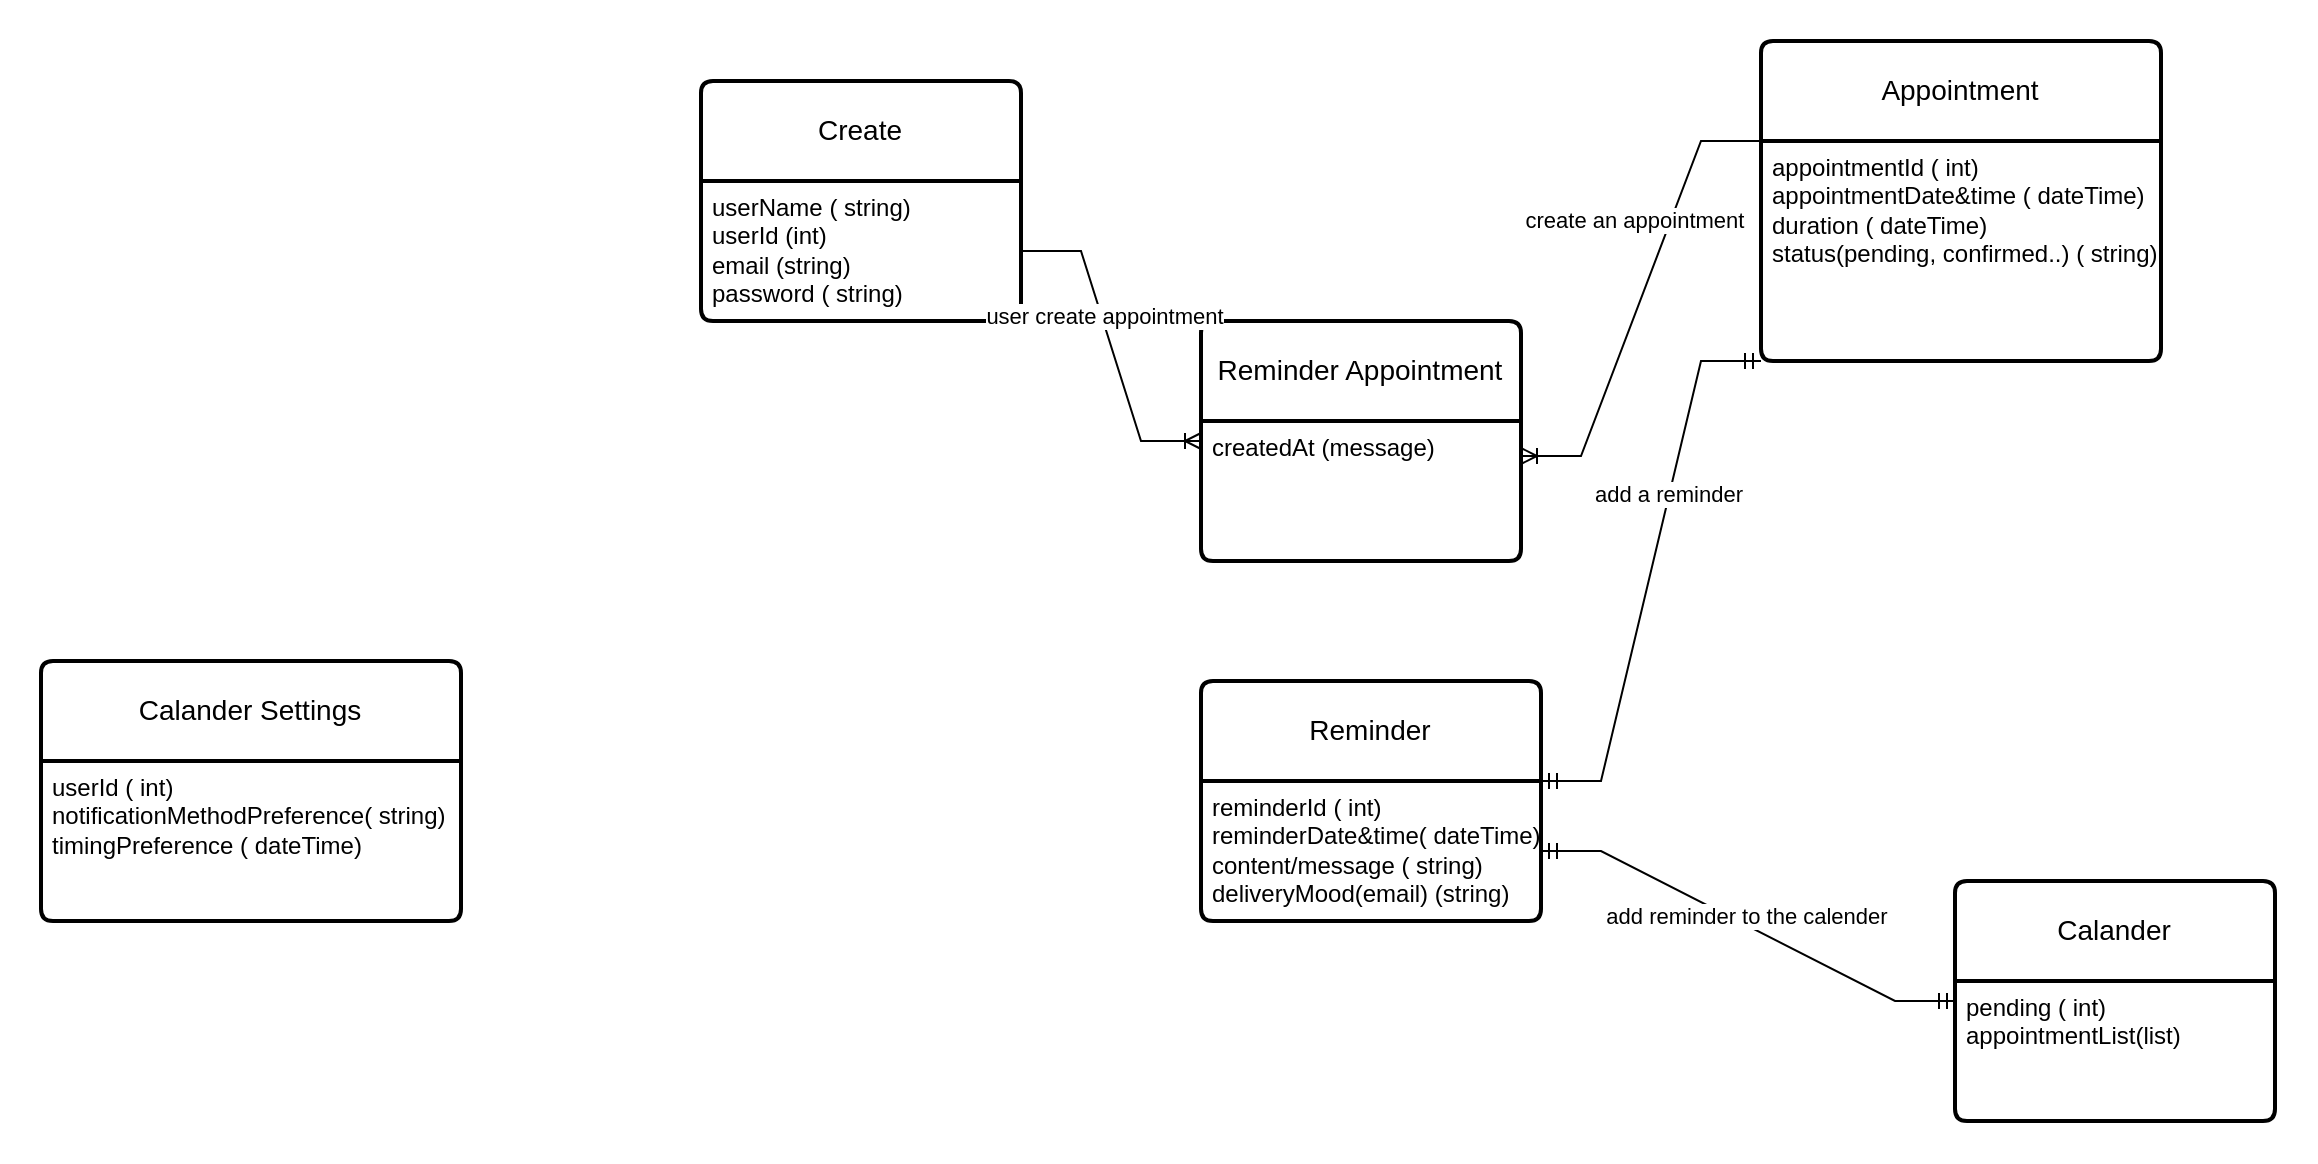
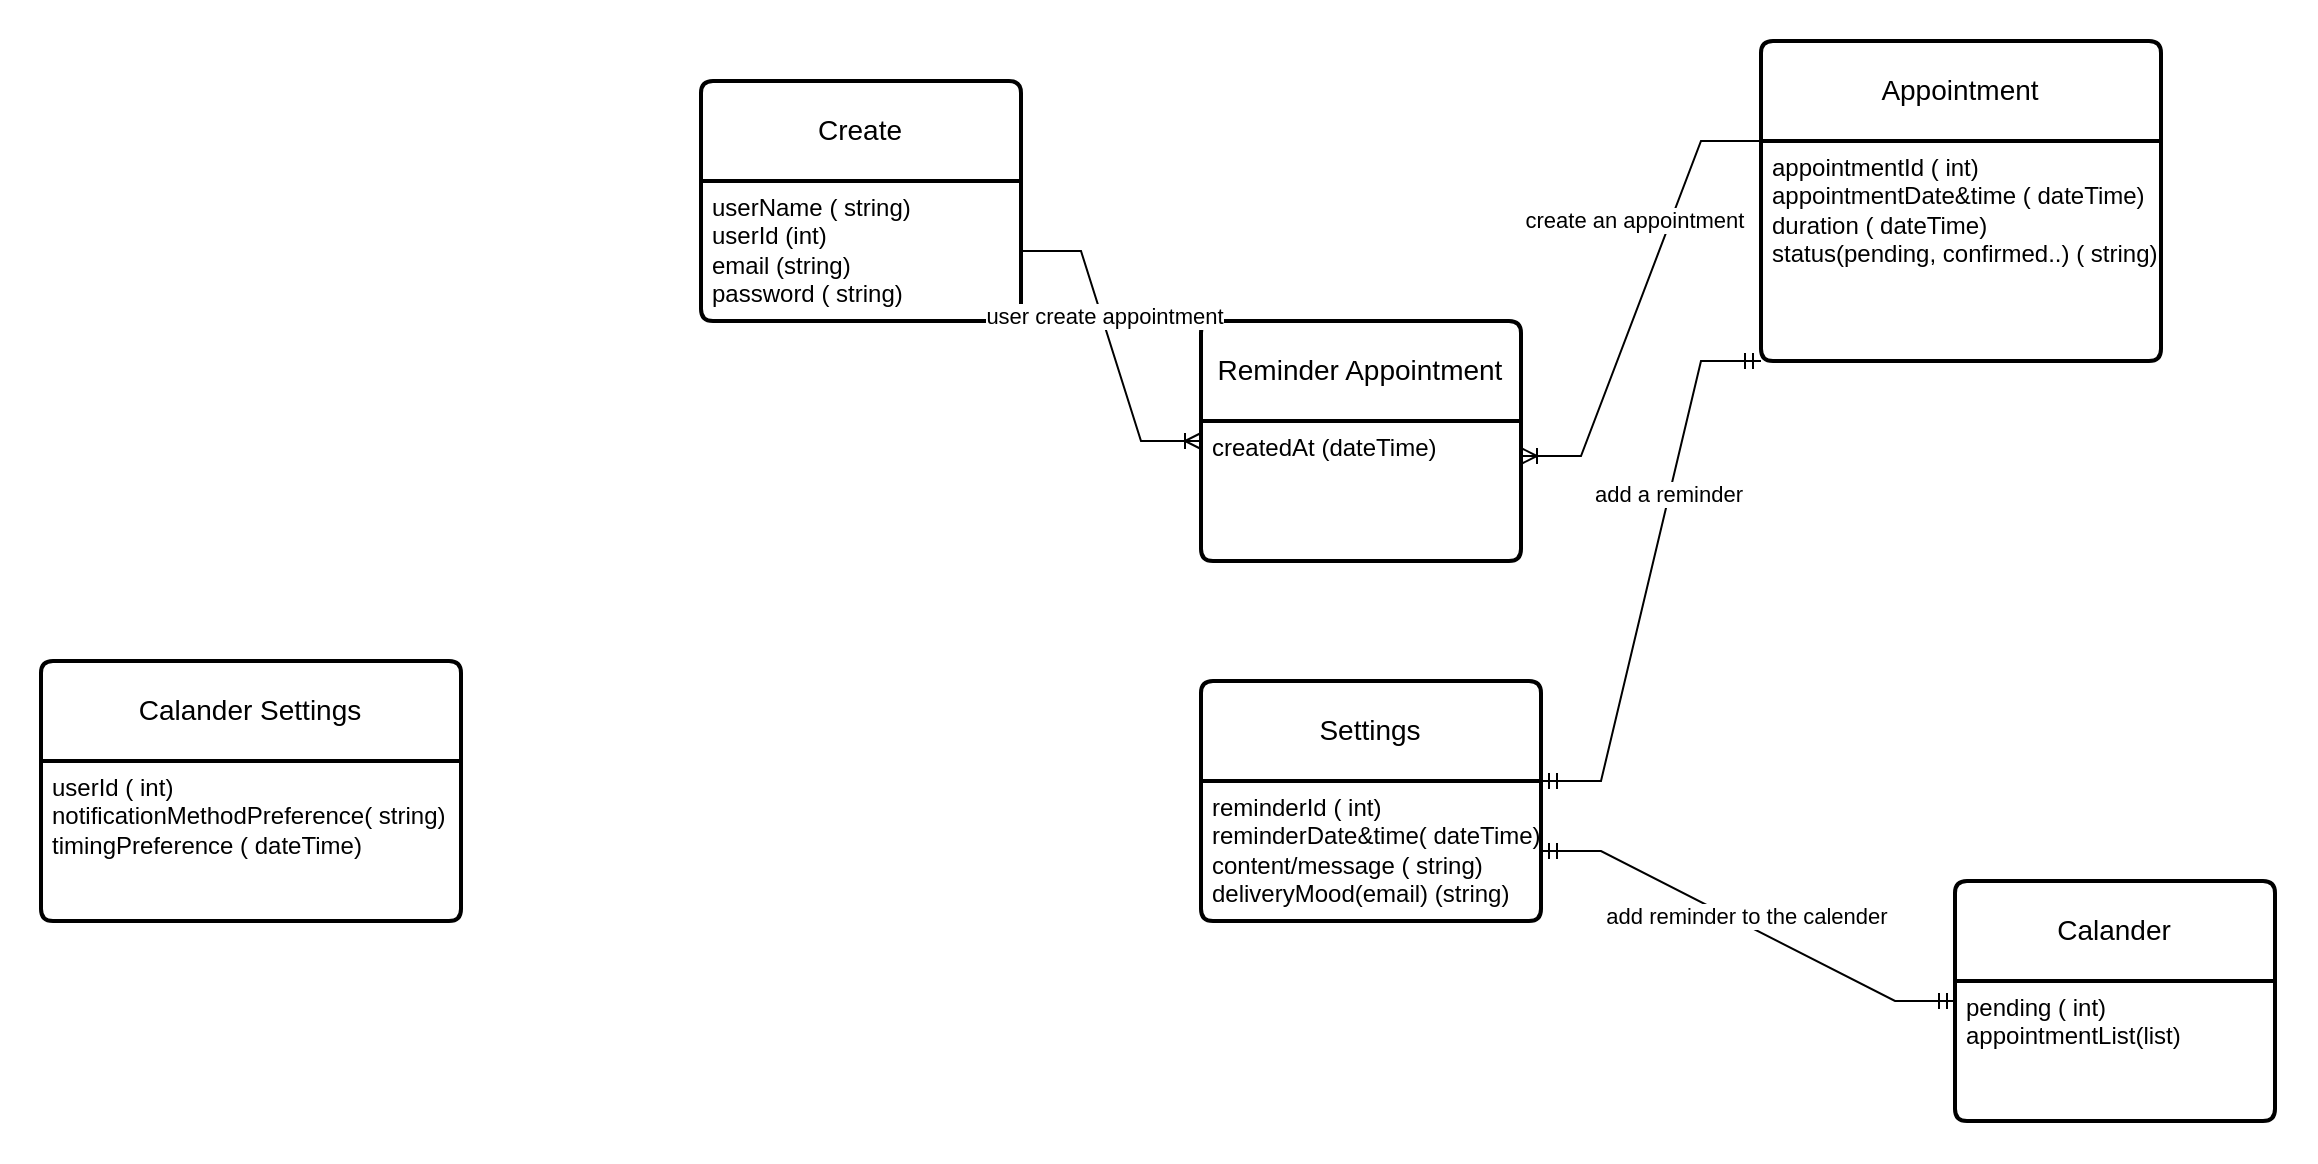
  <mxCell id="0" />
  <mxCell id="1" parent="0" />
  <mxCell id="2" value="Create" style="swimlane;childLayout=stackLayout;horizontal=1;startSize=50;horizontalStack=0;rounded=1;fontSize=14;fontStyle=0;strokeWidth=2;resizeParent=0;resizeLast=1;shadow=0;dashed=0;align=center;arcSize=4;whiteSpace=wrap;html=1;" vertex="1" parent="1"><mxGeometry x="350" width="160" height="120" as="geometry" y="40" /></mxCell>
  <mxCell id="3" value="userName ( string)&lt;br&gt;userId (int)&lt;br&gt;email (string)&lt;br&gt;password ( string)" style="align=left;strokeColor=none;fillColor=none;spacingLeft=4;fontSize=12;verticalAlign=top;resizable=0;rotatable=0;part=1;html=1;" vertex="1" parent="2"><mxGeometry y="50" width="160" height="70" as="geometry" /></mxCell>
  <mxCell id="4" value="Appointment" style="swimlane;childLayout=stackLayout;horizontal=1;startSize=50;horizontalStack=0;rounded=1;fontSize=14;fontStyle=0;strokeWidth=2;resizeParent=0;resizeLast=1;shadow=0;dashed=0;align=center;arcSize=4;whiteSpace=wrap;html=1;" vertex="1" parent="1"><mxGeometry x="880" y="20" width="200" height="160" as="geometry" /></mxCell>
  <mxCell id="5" value="appointmentId ( int)&lt;br&gt;appointmentDate&amp;amp;time ( dateTime)&lt;br&gt;duration ( dateTime)&lt;br&gt;status(pending, confirmed..) ( string)" style="align=left;strokeColor=none;fillColor=none;spacingLeft=4;fontSize=12;verticalAlign=top;resizable=0;rotatable=0;part=1;html=1;" vertex="1" parent="4"><mxGeometry y="50" width="200" height="110" as="geometry" /></mxCell>
- <mxCell id="6" value="Reminder" style="swimlane;childLayout=stackLayout;horizontal=1;startSize=50;horizontalStack=0;rounded=1;fontSize=14;fontStyle=0;strokeWidth=2;resizeParent=0;resizeLast=1;shadow=0;dashed=0;align=center;arcSize=4;whiteSpace=wrap;html=1;" vertex="1" parent="1"><mxGeometry x="600" y="340" width="170" height="120" as="geometry" /></mxCell>
+ <mxCell id="6" value="Settings" style="swimlane;childLayout=stackLayout;horizontal=1;startSize=50;horizontalStack=0;rounded=1;fontSize=14;fontStyle=0;strokeWidth=2;resizeParent=0;resizeLast=1;shadow=0;dashed=0;align=center;arcSize=4;whiteSpace=wrap;html=1;" vertex="1" parent="1"><mxGeometry x="600" y="340" width="170" height="120" as="geometry" /></mxCell>
  <mxCell id="7" value="reminderId ( int)&amp;nbsp;&lt;br&gt;reminderDate&amp;amp;time( dateTime)&lt;br&gt;content/message ( string)&lt;br&gt;deliveryMood(email) (string)" style="align=left;strokeColor=none;fillColor=none;spacingLeft=4;fontSize=12;verticalAlign=top;resizable=0;rotatable=0;part=1;html=1;" vertex="1" parent="6"><mxGeometry y="50" width="170" height="70" as="geometry" /></mxCell>
  <mxCell id="8" value="Calander Settings" style="swimlane;childLayout=stackLayout;horizontal=1;startSize=50;horizontalStack=0;rounded=1;fontSize=14;fontStyle=0;strokeWidth=2;resizeParent=0;resizeLast=1;shadow=0;dashed=0;align=center;arcSize=4;whiteSpace=wrap;html=1;" vertex="1" parent="1"><mxGeometry x="20" y="330" width="210" height="130" as="geometry" /></mxCell>
  <mxCell id="9" value="userId ( int)&lt;br&gt;notificationMethodPreference( string)&lt;br&gt;timingPreference ( dateTime)" style="align=left;strokeColor=none;fillColor=none;spacingLeft=4;fontSize=12;verticalAlign=top;resizable=0;rotatable=0;part=1;html=1;" vertex="1" parent="8"><mxGeometry y="50" width="210" height="80" as="geometry" /></mxCell>
  <mxCell id="10" value="Calander" style="swimlane;childLayout=stackLayout;horizontal=1;startSize=50;horizontalStack=0;rounded=1;fontSize=14;fontStyle=0;strokeWidth=2;resizeParent=0;resizeLast=1;shadow=0;dashed=0;align=center;arcSize=4;whiteSpace=wrap;html=1;" vertex="1" parent="1"><mxGeometry x="977" y="440" width="160" height="120" as="geometry" /></mxCell>
  <mxCell id="11" value="pending ( int)&lt;br&gt;appointmentList(list)" style="align=left;strokeColor=none;fillColor=none;spacingLeft=4;fontSize=12;verticalAlign=top;resizable=0;rotatable=0;part=1;html=1;" vertex="1" parent="10"><mxGeometry y="50" width="160" height="70" as="geometry" /></mxCell>
  <mxCell id="12" value="Reminder Appointment" style="swimlane;childLayout=stackLayout;horizontal=1;startSize=50;horizontalStack=0;rounded=1;fontSize=14;fontStyle=0;strokeWidth=2;resizeParent=0;resizeLast=1;shadow=0;dashed=0;align=center;arcSize=4;whiteSpace=wrap;html=1;" vertex="1" parent="1"><mxGeometry x="600" y="160" width="160" height="120" as="geometry" /></mxCell>
- <mxCell id="13" value="createdAt (message)" style="align=left;strokeColor=none;fillColor=none;spacingLeft=4;fontSize=12;verticalAlign=top;resizable=0;rotatable=0;part=1;html=1;" vertex="1" parent="12"><mxGeometry y="50" width="160" height="70" as="geometry" /></mxCell>
+ <mxCell id="13" value="createdAt (dateTime)" style="align=left;strokeColor=none;fillColor=none;spacingLeft=4;fontSize=12;verticalAlign=top;resizable=0;rotatable=0;part=1;html=1;" vertex="1" parent="12"><mxGeometry y="50" width="160" height="70" as="geometry" /></mxCell>
  <mxCell id="14" value="" style="edgeStyle=entityRelationEdgeStyle;fontSize=12;html=1;endArrow=ERoneToMany;rounded=0;entryX=0;entryY=0.5;entryDx=0;entryDy=0;exitX=1;exitY=0.5;exitDx=0;exitDy=0;" edge="1" parent="1" source="3" target="12"><mxGeometry width="100" height="100" relative="1" as="geometry"><mxPoint x="470" y="280" as="sourcePoint" /><mxPoint x="570" y="180" as="targetPoint" /><Array as="points"><mxPoint x="370" y="230" /></Array></mxGeometry></mxCell>
  <mxCell id="15" value="user create appointment" style="edgeLabel;html=1;align=center;verticalAlign=middle;resizable=0;points=[];" vertex="1" connectable="0" parent="14"><mxGeometry x="-0.2" y="1" relative="1" as="geometry"><mxPoint as="offset" /></mxGeometry></mxCell>
  <mxCell id="16" value="" style="edgeStyle=entityRelationEdgeStyle;fontSize=12;html=1;endArrow=ERoneToMany;rounded=0;entryX=1;entryY=0.25;entryDx=0;entryDy=0;exitX=0;exitY=0;exitDx=0;exitDy=0;" edge="1" parent="1" source="5" target="13"><mxGeometry width="100" height="100" relative="1" as="geometry"><mxPoint x="760" y="330" as="sourcePoint" /><mxPoint x="860" y="230" as="targetPoint" /><Array as="points"><mxPoint x="930" y="300" /></Array></mxGeometry></mxCell>
  <mxCell id="17" value="create an appointment" style="edgeLabel;html=1;align=center;verticalAlign=middle;resizable=0;points=[];" vertex="1" connectable="0" parent="16"><mxGeometry x="0.082" relative="1" as="geometry"><mxPoint y="-48" as="offset" /></mxGeometry></mxCell>
  <mxCell id="18" value="" style="edgeStyle=entityRelationEdgeStyle;fontSize=12;html=1;endArrow=ERmandOne;startArrow=ERmandOne;rounded=0;entryX=0;entryY=0.5;entryDx=0;entryDy=0;exitX=1;exitY=0.5;exitDx=0;exitDy=0;" edge="1" parent="1" source="7" target="10"><mxGeometry width="100" height="100" relative="1" as="geometry"><mxPoint x="700" y="440" as="sourcePoint" /><mxPoint x="800" y="340" as="targetPoint" /></mxGeometry></mxCell>
  <mxCell id="19" value="add reminder to the calender" style="edgeLabel;html=1;align=center;verticalAlign=middle;resizable=0;points=[];" vertex="1" connectable="0" parent="18"><mxGeometry x="-0.054" y="2" relative="1" as="geometry"><mxPoint x="4" as="offset" /></mxGeometry></mxCell>
  <mxCell id="20" value="" style="edgeStyle=entityRelationEdgeStyle;fontSize=12;html=1;endArrow=ERmandOne;startArrow=ERmandOne;rounded=0;exitX=1;exitY=0;exitDx=0;exitDy=0;entryX=0;entryY=1;entryDx=0;entryDy=0;" edge="1" parent="1" source="7" target="5"><mxGeometry width="100" height="100" relative="1" as="geometry"><mxPoint x="790" y="425" as="sourcePoint" /><mxPoint x="1080" y="170" as="targetPoint" /><Array as="points"><mxPoint x="1000" y="517.5" /><mxPoint x="1060" y="287.5" /><mxPoint x="1020" y="497.5" /></Array></mxGeometry></mxCell>
  <mxCell id="21" value="add a reminder" style="edgeLabel;html=1;align=center;verticalAlign=middle;resizable=0;points=[];" vertex="1" connectable="0" parent="20"><mxGeometry x="0.281" y="1" relative="1" as="geometry"><mxPoint as="offset" /></mxGeometry></mxCell>
